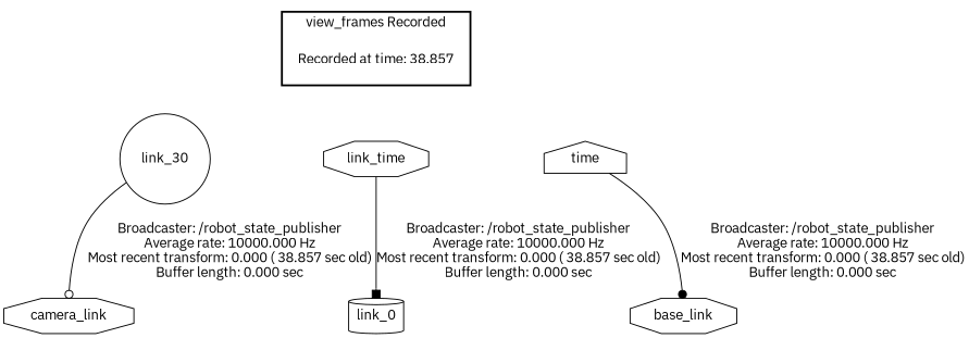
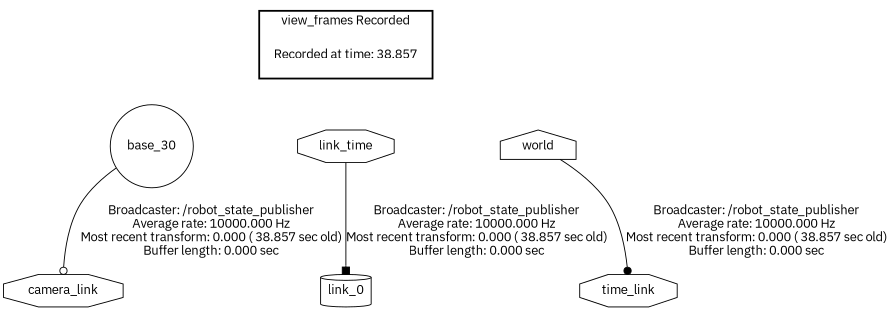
  digraph {
    fontname="IBM Plex Sans"
    node [fontname="IBM Plex Sans" shape=octagon]
    edge [fontname="IBM Plex Sans" style=invis]
    "Recorded at time: 38.857" [shape=plaintext]
-   link_30 [shape=circle]
+   link_30 [shape=circle label=base_30]
    n3 [label=link_time]
-   world [shape=house label=time]
+   world [shape=house]
    camera_link
    link_0 [shape=cylinder]
-   base_link
+   base_link [label=time_link]
    subgraph cluster_1 {
      color=black
      label="view_frames Recorded"
      style=bold
      "Recorded at time: 38.857"
    }
    "Recorded at time: 38.857" -> link_30
    "Recorded at time: 38.857" -> n3
    "Recorded at time: 38.857" -> world
    link_30 -> camera_link [arrowhead=odot label="Broadcaster: /robot_state_publisher\nAverage rate: 10000.000 Hz\nMost recent transform: 0.000 ( 38.857 sec old)\nBuffer length: 0.000 sec\n" style=solid]
    n3 -> link_0 [arrowhead=box label="Broadcaster: /robot_state_publisher\nAverage rate: 10000.000 Hz\nMost recent transform: 0.000 ( 38.857 sec old)\nBuffer length: 0.000 sec\n" style=solid]
    world -> base_link [arrowhead=dot label="Broadcaster: /robot_state_publisher\nAverage rate: 10000.000 Hz\nMost recent transform: 0.000 ( 38.857 sec old)\nBuffer length: 0.000 sec\n" style=solid]
  }
